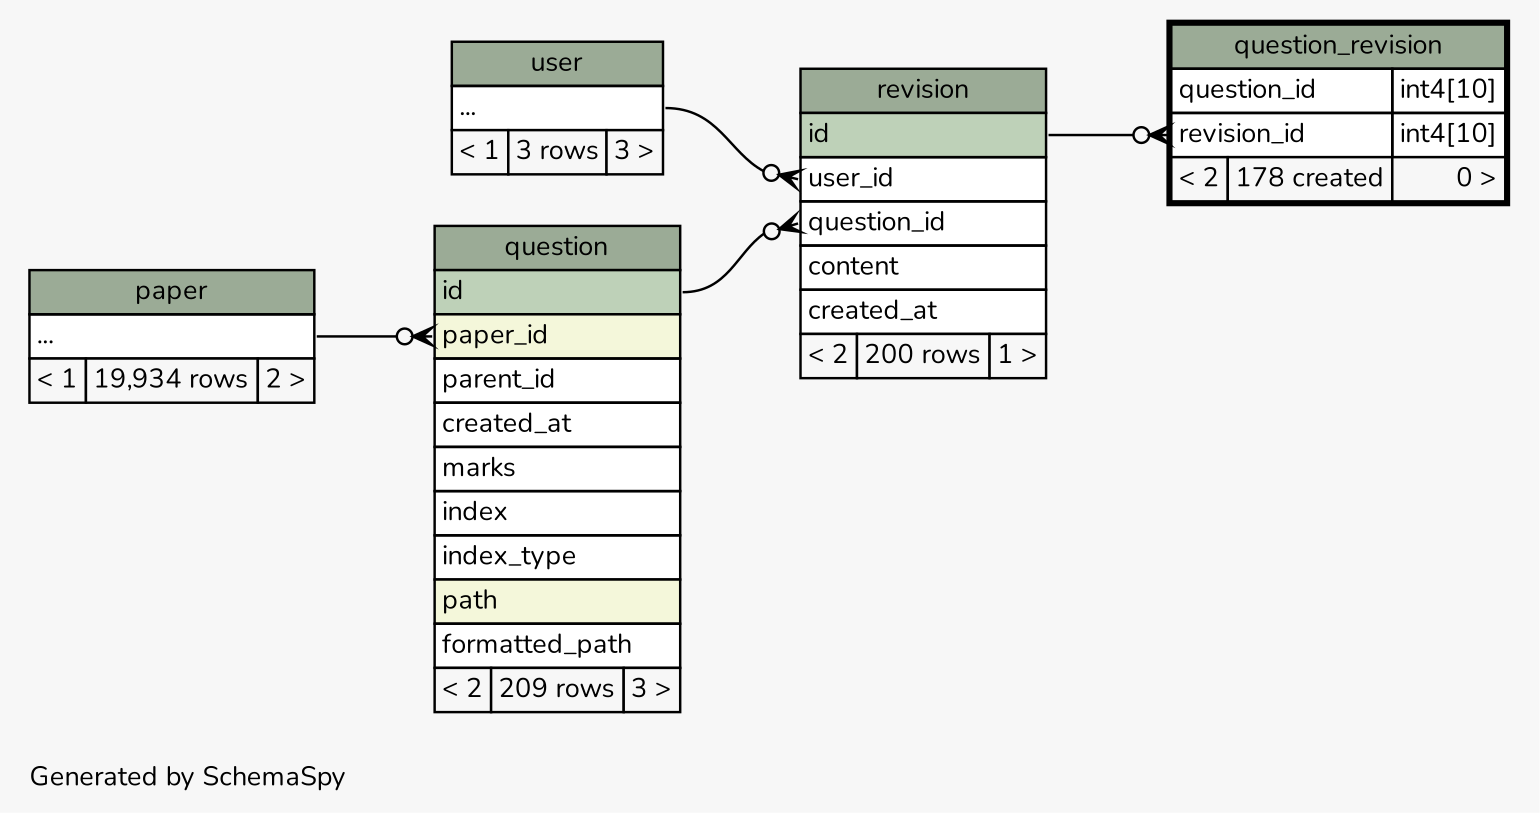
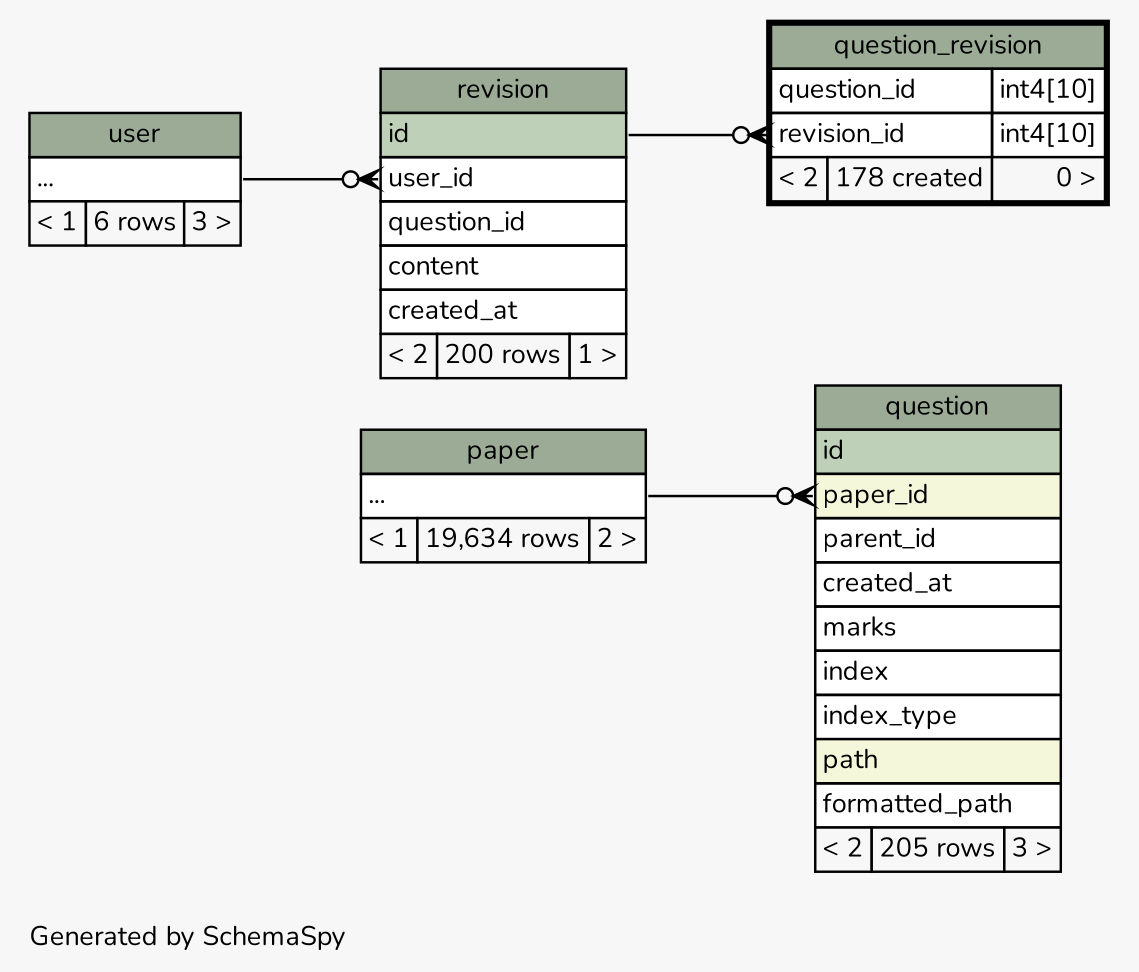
  digraph {
    bgcolor="#f7f7f7"
    fontname=Nunito
    fontsize=11
    label="\nGenerated by SchemaSpy"
    labeljust=l
    nodesep=0.18
    rankdir=RL
    ranksep=0.46
    node [fontname=Nunito fontsize=11 shape=plaintext]
    edge [arrowhead=none arrowsize=0.8 arrowtail=crowodot dir=back fontname=Nunito headport="elipses:e"]
-   n1 [label=<     <TABLE BORDER="0" CELLBORDER="1" CELLSPACING="0" BGCOLOR="#ffffff">       <TR><TD COLSPAN="3" BGCOLOR="#9bab96" ALIGN="CENTER">question</TD></TR>       <TR><TD PORT="id" COLSPAN="3" BGCOLOR="#bed1b8" ALIGN="LEFT">id</TD></TR>       <TR><TD PORT="paper_id" COLSPAN="3" BGCOLOR="#f4f7da" ALIGN="LEFT">paper_id</TD></TR>       <TR><TD PORT="parent_id" COLSPAN="3" ALIGN="LEFT">parent_id</TD></TR>       <TR><TD PORT="created_at" COLSPAN="3" ALIGN="LEFT">created_at</TD></TR>       <TR><TD PORT="marks" COLSPAN="3" ALIGN="LEFT">marks</TD></TR>       <TR><TD PORT="index" COLSPAN="3" ALIGN="LEFT">index</TD></TR>       <TR><TD PORT="index_type" COLSPAN="3" ALIGN="LEFT">index_type</TD></TR>       <TR><TD PORT="path" COLSPAN="3" BGCOLOR="#f4f7da" ALIGN="LEFT">path</TD></TR>       <TR><TD PORT="formatted_path" COLSPAN="3" ALIGN="LEFT">formatted_path</TD></TR>       <TR><TD ALIGN="LEFT" BGCOLOR="#f7f7f7">&lt; 2</TD><TD ALIGN="RIGHT" BGCOLOR="#f7f7f7">209 rows</TD><TD ALIGN="RIGHT" BGCOLOR="#f7f7f7">3 &gt;</TD></TR>     </TABLE>>]
-   n2 [label=<     <TABLE BORDER="0" CELLBORDER="1" CELLSPACING="0" BGCOLOR="#ffffff">       <TR><TD COLSPAN="3" BGCOLOR="#9bab96" ALIGN="CENTER">paper</TD></TR>       <TR><TD PORT="elipses" COLSPAN="3" ALIGN="LEFT">...</TD></TR>       <TR><TD ALIGN="LEFT" BGCOLOR="#f7f7f7">&lt; 1</TD><TD ALIGN="RIGHT" BGCOLOR="#f7f7f7">19,934 rows</TD><TD ALIGN="RIGHT" BGCOLOR="#f7f7f7">2 &gt;</TD></TR>     </TABLE>>]
+   n1 [label=<     <TABLE BORDER="0" CELLBORDER="1" CELLSPACING="0" BGCOLOR="#ffffff">       <TR><TD COLSPAN="3" BGCOLOR="#9bab96" ALIGN="CENTER">question</TD></TR>       <TR><TD PORT="id" COLSPAN="3" BGCOLOR="#bed1b8" ALIGN="LEFT">id</TD></TR>       <TR><TD PORT="paper_id" COLSPAN="3" BGCOLOR="#f4f7da" ALIGN="LEFT">paper_id</TD></TR>       <TR><TD PORT="parent_id" COLSPAN="3" ALIGN="LEFT">parent_id</TD></TR>       <TR><TD PORT="created_at" COLSPAN="3" ALIGN="LEFT">created_at</TD></TR>       <TR><TD PORT="marks" COLSPAN="3" ALIGN="LEFT">marks</TD></TR>       <TR><TD PORT="index" COLSPAN="3" ALIGN="LEFT">index</TD></TR>       <TR><TD PORT="index_type" COLSPAN="3" ALIGN="LEFT">index_type</TD></TR>       <TR><TD PORT="path" COLSPAN="3" BGCOLOR="#f4f7da" ALIGN="LEFT">path</TD></TR>       <TR><TD PORT="formatted_path" COLSPAN="3" ALIGN="LEFT">formatted_path</TD></TR>       <TR><TD ALIGN="LEFT" BGCOLOR="#f7f7f7">&lt; 2</TD><TD ALIGN="RIGHT" BGCOLOR="#f7f7f7">205 rows</TD><TD ALIGN="RIGHT" BGCOLOR="#f7f7f7">3 &gt;</TD></TR>     </TABLE>>]
+   n2 [label=<     <TABLE BORDER="0" CELLBORDER="1" CELLSPACING="0" BGCOLOR="#ffffff">       <TR><TD COLSPAN="3" BGCOLOR="#9bab96" ALIGN="CENTER">paper</TD></TR>       <TR><TD PORT="elipses" COLSPAN="3" ALIGN="LEFT">...</TD></TR>       <TR><TD ALIGN="LEFT" BGCOLOR="#f7f7f7">&lt; 1</TD><TD ALIGN="RIGHT" BGCOLOR="#f7f7f7">19,634 rows</TD><TD ALIGN="RIGHT" BGCOLOR="#f7f7f7">2 &gt;</TD></TR>     </TABLE>>]
    n3 [label=<     <TABLE BORDER="2" CELLBORDER="1" CELLSPACING="0" BGCOLOR="#ffffff">       <TR><TD COLSPAN="3" BGCOLOR="#9bab96" ALIGN="CENTER">question_revision</TD></TR>       <TR><TD PORT="question_id" COLSPAN="2" ALIGN="LEFT">question_id</TD><TD PORT="question_id.type" ALIGN="LEFT">int4[10]</TD></TR>       <TR><TD PORT="revision_id" COLSPAN="2" ALIGN="LEFT">revision_id</TD><TD PORT="revision_id.type" ALIGN="LEFT">int4[10]</TD></TR>       <TR><TD ALIGN="LEFT" BGCOLOR="#f7f7f7">&lt; 2</TD><TD ALIGN="RIGHT" BGCOLOR="#f7f7f7">178 created</TD><TD ALIGN="RIGHT" BGCOLOR="#f7f7f7">0 &gt;</TD></TR>     </TABLE>>]
    n4 [label=<     <TABLE BORDER="0" CELLBORDER="1" CELLSPACING="0" BGCOLOR="#ffffff">       <TR><TD COLSPAN="3" BGCOLOR="#9bab96" ALIGN="CENTER">revision</TD></TR>       <TR><TD PORT="id" COLSPAN="3" BGCOLOR="#bed1b8" ALIGN="LEFT">id</TD></TR>       <TR><TD PORT="user_id" COLSPAN="3" ALIGN="LEFT">user_id</TD></TR>       <TR><TD PORT="question_id" COLSPAN="3" ALIGN="LEFT">question_id</TD></TR>       <TR><TD PORT="content" COLSPAN="3" ALIGN="LEFT">content</TD></TR>       <TR><TD PORT="created_at" COLSPAN="3" ALIGN="LEFT">created_at</TD></TR>       <TR><TD ALIGN="LEFT" BGCOLOR="#f7f7f7">&lt; 2</TD><TD ALIGN="RIGHT" BGCOLOR="#f7f7f7">200 rows</TD><TD ALIGN="RIGHT" BGCOLOR="#f7f7f7">1 &gt;</TD></TR>     </TABLE>>]
-   n5 [label=<     <TABLE BORDER="0" CELLBORDER="1" CELLSPACING="0" BGCOLOR="#ffffff">       <TR><TD COLSPAN="3" BGCOLOR="#9bab96" ALIGN="CENTER">user</TD></TR>       <TR><TD PORT="elipses" COLSPAN="3" ALIGN="LEFT">...</TD></TR>       <TR><TD ALIGN="LEFT" BGCOLOR="#f7f7f7">&lt; 1</TD><TD ALIGN="RIGHT" BGCOLOR="#f7f7f7">3 rows</TD><TD ALIGN="RIGHT" BGCOLOR="#f7f7f7">3 &gt;</TD></TR>     </TABLE>>]
+   n5 [label=<     <TABLE BORDER="0" CELLBORDER="1" CELLSPACING="0" BGCOLOR="#ffffff">       <TR><TD COLSPAN="3" BGCOLOR="#9bab96" ALIGN="CENTER">user</TD></TR>       <TR><TD PORT="elipses" COLSPAN="3" ALIGN="LEFT">...</TD></TR>       <TR><TD ALIGN="LEFT" BGCOLOR="#f7f7f7">&lt; 1</TD><TD ALIGN="RIGHT" BGCOLOR="#f7f7f7">6 rows</TD><TD ALIGN="RIGHT" BGCOLOR="#f7f7f7">3 &gt;</TD></TR>     </TABLE>>]
    n1 -> n2 [tailport="paper_id:w"]
    n3 -> n4 [headport="id:e" tailport="revision_id:w"]
-   n4 -> n1 [headport="id:e" tailport="question_id:w"]
    n4 -> n5 [tailport="user_id:w"]
  }
